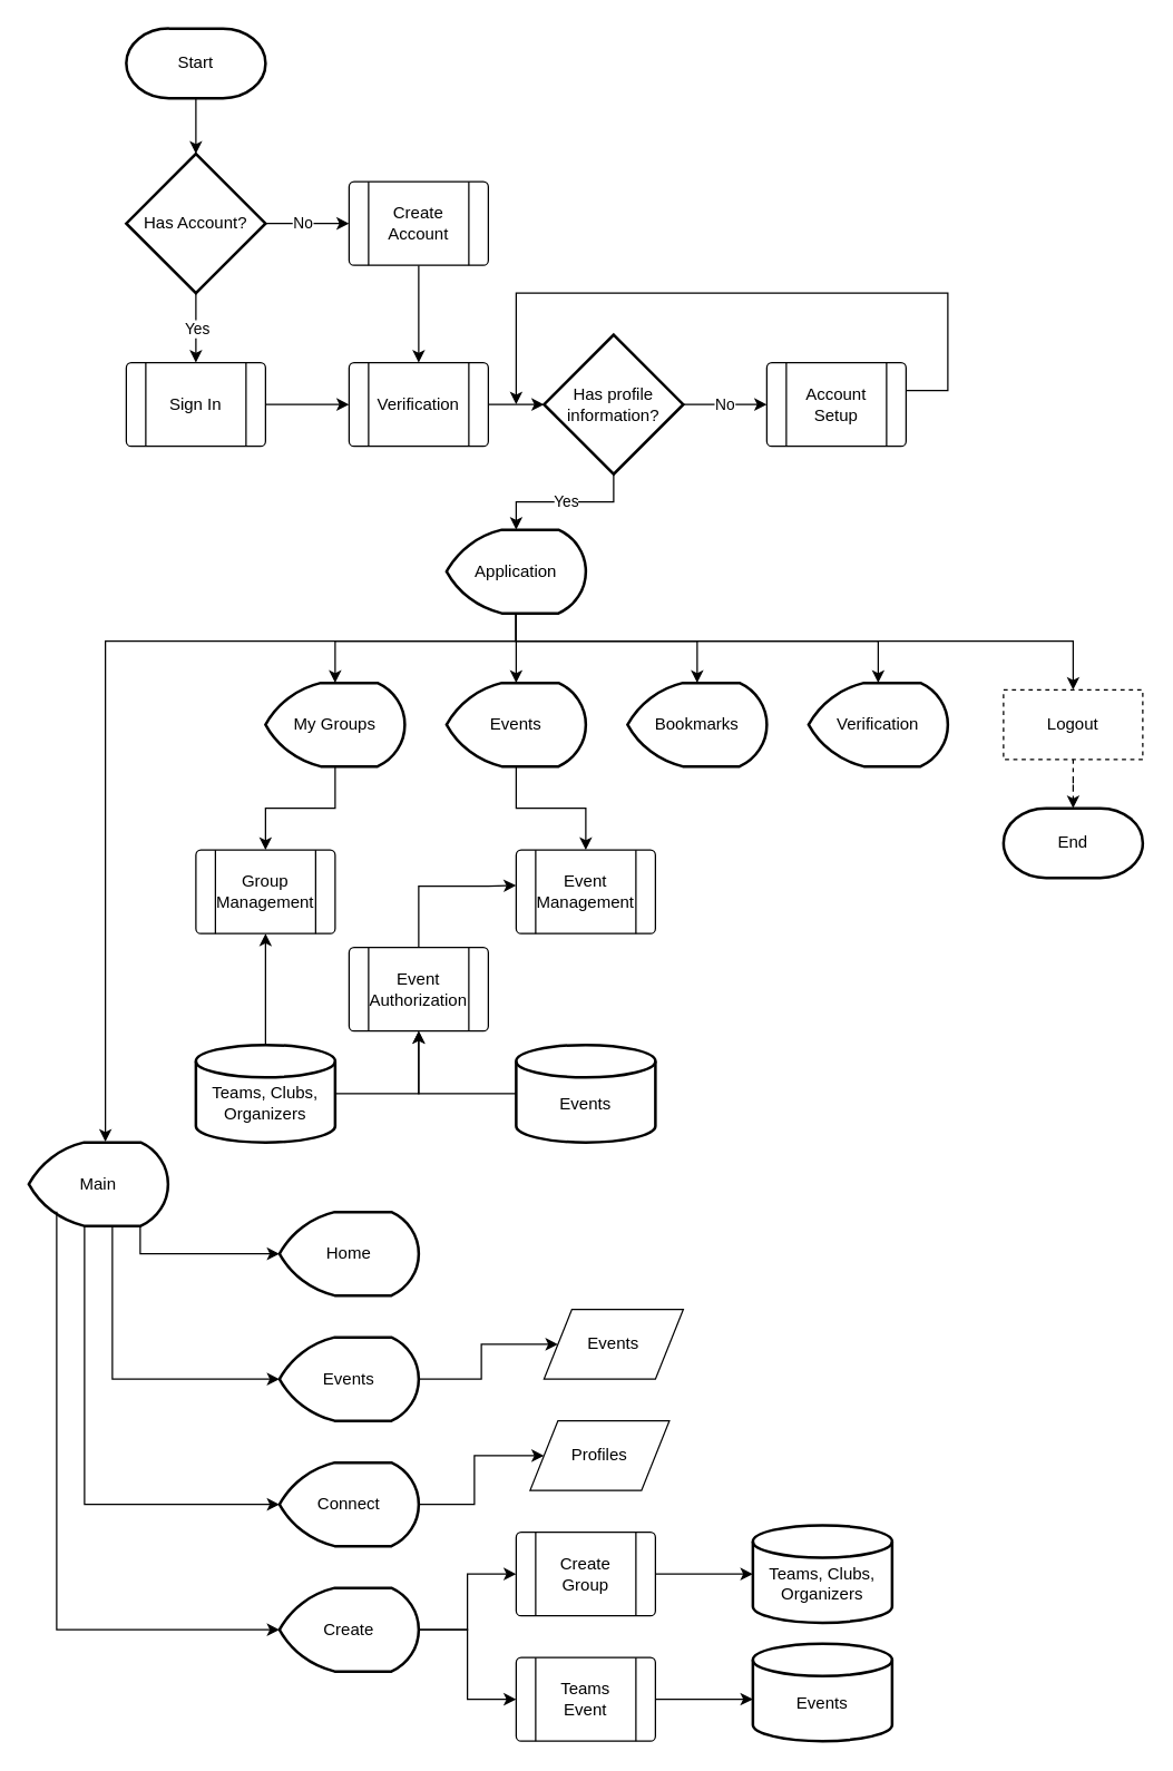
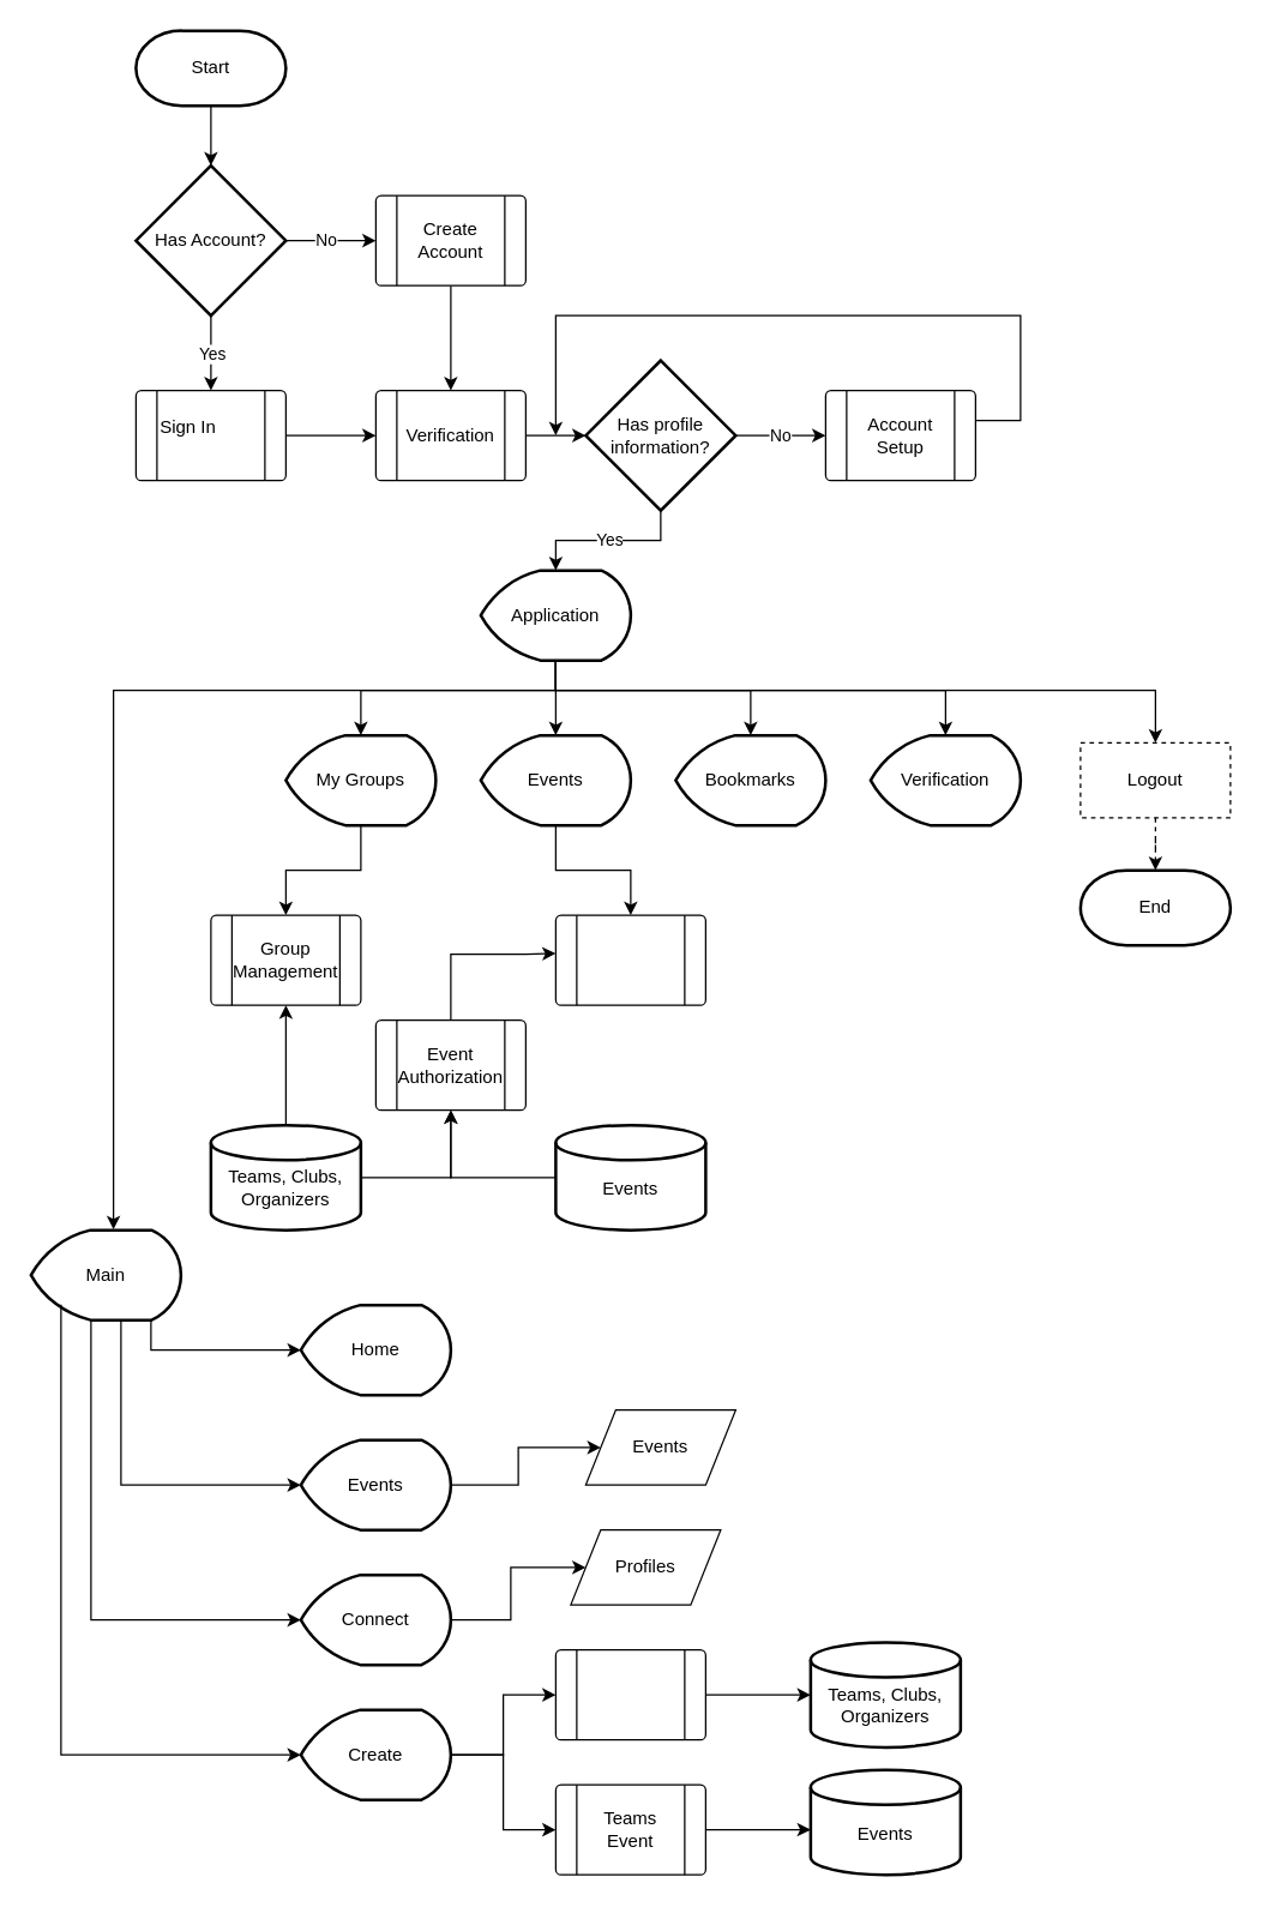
  <mxCell id="0" />
  <mxCell id="1" parent="0" />
  <mxCell id="2" value="Start" style="strokeWidth=2;html=1;shape=mxgraph.flowchart.terminator;whiteSpace=wrap;" vertex="1" parent="1"><mxGeometry x="90" y="20" width="100" height="50" as="geometry" /></mxCell>
  <mxCell id="3" style="edgeStyle=orthogonalEdgeStyle;rounded=0;orthogonalLoop=1;jettySize=auto;html=1;entryX=0.5;entryY=0;entryDx=0;entryDy=0;" edge="1" parent="1" source="7" target="10"><mxGeometry relative="1" as="geometry" /></mxCell>
  <mxCell id="4" value="Yes" style="edgeLabel;html=1;align=center;verticalAlign=middle;resizable=0;points=[];" vertex="1" connectable="0" parent="3"><mxGeometry x="-0.009" relative="1" as="geometry"><mxPoint as="offset" /></mxGeometry></mxCell>
  <mxCell id="5" style="edgeStyle=orthogonalEdgeStyle;rounded=0;orthogonalLoop=1;jettySize=auto;html=1;entryX=0;entryY=0.5;entryDx=0;entryDy=0;" edge="1" parent="1" source="7" target="12"><mxGeometry relative="1" as="geometry" /></mxCell>
  <mxCell id="6" value="No" style="edgeLabel;html=1;align=center;verticalAlign=middle;resizable=0;points=[];" vertex="1" connectable="0" parent="5"><mxGeometry x="-0.141" y="1" relative="1" as="geometry"><mxPoint as="offset" /></mxGeometry></mxCell>
  <mxCell id="7" value="Has Account?" style="strokeWidth=2;html=1;shape=mxgraph.flowchart.decision;whiteSpace=wrap;" vertex="1" parent="1"><mxGeometry x="90" y="110" width="100" height="100" as="geometry" /></mxCell>
  <mxCell id="8" style="edgeStyle=orthogonalEdgeStyle;rounded=0;orthogonalLoop=1;jettySize=auto;html=1;entryX=0.5;entryY=0;entryDx=0;entryDy=0;entryPerimeter=0;" edge="1" parent="1" source="2" target="7"><mxGeometry relative="1" as="geometry" /></mxCell>
  <mxCell id="9" style="edgeStyle=orthogonalEdgeStyle;rounded=0;orthogonalLoop=1;jettySize=auto;html=1;" edge="1" parent="1" source="10" target="14"><mxGeometry relative="1" as="geometry" /></mxCell>
  <mxCell id="10" value="" style="verticalLabelPosition=bottom;verticalAlign=top;html=1;shape=process;whiteSpace=wrap;rounded=1;size=0.14;arcSize=6;" vertex="1" parent="1"><mxGeometry x="90" y="260" width="100" height="60" as="geometry" /></mxCell>
  <mxCell id="11" style="edgeStyle=orthogonalEdgeStyle;rounded=0;orthogonalLoop=1;jettySize=auto;html=1;" edge="1" parent="1" source="12" target="14"><mxGeometry relative="1" as="geometry" /></mxCell>
  <mxCell id="12" value="" style="verticalLabelPosition=bottom;verticalAlign=top;html=1;shape=process;whiteSpace=wrap;rounded=1;size=0.14;arcSize=6;" vertex="1" parent="1"><mxGeometry x="250" y="130" width="100" height="60" as="geometry" /></mxCell>
  <mxCell id="13" style="edgeStyle=orthogonalEdgeStyle;rounded=0;orthogonalLoop=1;jettySize=auto;html=1;" edge="1" parent="1" source="14" target="19"><mxGeometry relative="1" as="geometry" /></mxCell>
  <mxCell id="14" value="" style="verticalLabelPosition=bottom;verticalAlign=top;html=1;shape=process;whiteSpace=wrap;rounded=1;size=0.14;arcSize=6;" vertex="1" parent="1"><mxGeometry x="250" y="260" width="100" height="60" as="geometry" /></mxCell>
  <mxCell id="15" value="Create Account" style="text;html=1;align=center;verticalAlign=middle;whiteSpace=wrap;rounded=0;" vertex="1" parent="1"><mxGeometry x="270" y="145" width="60" height="30" as="geometry" /></mxCell>
  <mxCell id="16" value="Verification" style="text;html=1;align=center;verticalAlign=middle;whiteSpace=wrap;rounded=0;" vertex="1" parent="1"><mxGeometry x="270" y="275" width="60" height="30" as="geometry" /></mxCell>
- <mxCell id="17" value="Sign In" style="text;html=1;align=center;verticalAlign=middle;whiteSpace=wrap;rounded=0;" vertex="1" parent="1"><mxGeometry x="110" y="275" width="60" height="30" as="geometry" /></mxCell>
+ <mxCell id="17" value="Sign In" style="text;html=1;align=center;verticalAlign=middle;whiteSpace=wrap;rounded=0;" vertex="1" parent="1"><mxGeometry x="95" y="270" width="60" height="30" as="geometry" /></mxCell>
  <mxCell id="18" value="No" style="edgeStyle=orthogonalEdgeStyle;rounded=0;orthogonalLoop=1;jettySize=auto;html=1;" edge="1" parent="1" source="19" target="20"><mxGeometry relative="1" as="geometry" /></mxCell>
  <mxCell id="19" value="Has profile information?" style="strokeWidth=2;html=1;shape=mxgraph.flowchart.decision;whiteSpace=wrap;" vertex="1" parent="1"><mxGeometry x="390" y="240" width="100" height="100" as="geometry" /></mxCell>
  <mxCell id="20" value="" style="verticalLabelPosition=bottom;verticalAlign=top;html=1;shape=process;whiteSpace=wrap;rounded=1;size=0.14;arcSize=6;" vertex="1" parent="1"><mxGeometry x="550" y="260" width="100" height="60" as="geometry" /></mxCell>
  <mxCell id="21" value="Account Setup" style="text;html=1;align=center;verticalAlign=middle;whiteSpace=wrap;rounded=0;" vertex="1" parent="1"><mxGeometry x="570" y="275" width="60" height="30" as="geometry" /></mxCell>
  <mxCell id="22" style="edgeStyle=orthogonalEdgeStyle;rounded=0;orthogonalLoop=1;jettySize=auto;html=1;entryX=0.5;entryY=0;entryDx=0;entryDy=0;" edge="1" parent="1" source="25" target="34"><mxGeometry relative="1" as="geometry"><Array as="points"><mxPoint x="370" y="460" /><mxPoint x="770" y="460" /></Array></mxGeometry></mxCell>
  <mxCell id="23" style="edgeStyle=orthogonalEdgeStyle;rounded=0;orthogonalLoop=1;jettySize=auto;html=1;" edge="1" parent="1" source="25" target="29"><mxGeometry relative="1" as="geometry"><Array as="points"><mxPoint x="370" y="460" /><mxPoint x="240" y="460" /></Array></mxGeometry></mxCell>
  <mxCell id="24" style="edgeStyle=orthogonalEdgeStyle;rounded=0;orthogonalLoop=1;jettySize=auto;html=1;" edge="1" parent="1" source="25" target="31"><mxGeometry relative="1" as="geometry" /></mxCell>
  <mxCell id="25" value="Application" style="strokeWidth=2;html=1;shape=mxgraph.flowchart.display;whiteSpace=wrap;" vertex="1" parent="1"><mxGeometry x="320" y="380" width="100" height="60" as="geometry" /></mxCell>
  <mxCell id="26" style="edgeStyle=orthogonalEdgeStyle;rounded=0;orthogonalLoop=1;jettySize=auto;html=1;" edge="1" parent="1"><mxGeometry relative="1" as="geometry"><mxPoint x="650" y="280" as="sourcePoint" /><mxPoint x="370" y="290" as="targetPoint" /><Array as="points"><mxPoint x="680" y="280" /><mxPoint x="680" y="210" /><mxPoint x="370" y="210" /></Array></mxGeometry></mxCell>
  <mxCell id="27" value="Main" style="strokeWidth=2;html=1;shape=mxgraph.flowchart.display;whiteSpace=wrap;" vertex="1" parent="1"><mxGeometry x="20" y="820" width="100" height="60" as="geometry" /></mxCell>
  <mxCell id="28" style="edgeStyle=orthogonalEdgeStyle;rounded=0;orthogonalLoop=1;jettySize=auto;html=1;entryX=0.5;entryY=0;entryDx=0;entryDy=0;" edge="1" parent="1" source="29" target="42"><mxGeometry relative="1" as="geometry" /></mxCell>
  <mxCell id="29" value="My Groups" style="strokeWidth=2;html=1;shape=mxgraph.flowchart.display;whiteSpace=wrap;" vertex="1" parent="1"><mxGeometry x="190" y="490" width="100" height="60" as="geometry" /></mxCell>
  <mxCell id="30" style="edgeStyle=orthogonalEdgeStyle;rounded=0;orthogonalLoop=1;jettySize=auto;html=1;entryX=0.5;entryY=0;entryDx=0;entryDy=0;" edge="1" parent="1" source="31" target="44"><mxGeometry relative="1" as="geometry" /></mxCell>
  <mxCell id="31" value="Events" style="strokeWidth=2;html=1;shape=mxgraph.flowchart.display;whiteSpace=wrap;" vertex="1" parent="1"><mxGeometry x="320" y="490" width="100" height="60" as="geometry" /></mxCell>
  <mxCell id="32" value="Verification" style="strokeWidth=2;html=1;shape=mxgraph.flowchart.display;whiteSpace=wrap;" vertex="1" parent="1"><mxGeometry x="580" y="490" width="100" height="60" as="geometry" /></mxCell>
  <mxCell id="33" value="Bookmarks" style="strokeWidth=2;html=1;shape=mxgraph.flowchart.display;whiteSpace=wrap;" vertex="1" parent="1"><mxGeometry x="450" y="490" width="100" height="60" as="geometry" /></mxCell>
  <mxCell id="34" value="Logout" style="html=1;dashed=1;whiteSpace=wrap;" vertex="1" parent="1"><mxGeometry x="720" y="495" width="100" height="50" as="geometry" /></mxCell>
  <mxCell id="35" value="End" style="strokeWidth=2;html=1;shape=mxgraph.flowchart.terminator;whiteSpace=wrap;" vertex="1" parent="1"><mxGeometry x="720" y="580" width="100" height="50" as="geometry" /></mxCell>
  <mxCell id="36" style="edgeStyle=orthogonalEdgeStyle;rounded=0;orthogonalLoop=1;jettySize=auto;html=1;entryX=0.5;entryY=0;entryDx=0;entryDy=0;entryPerimeter=0;dashed=1;" edge="1" parent="1" source="34" target="35"><mxGeometry relative="1" as="geometry" /></mxCell>
  <mxCell id="37" style="edgeStyle=orthogonalEdgeStyle;rounded=0;orthogonalLoop=1;jettySize=auto;html=1;entryX=0.5;entryY=0;entryDx=0;entryDy=0;entryPerimeter=0;" edge="1" parent="1" source="19" target="25"><mxGeometry relative="1" as="geometry" /></mxCell>
  <mxCell id="38" value="Yes" style="edgeLabel;html=1;align=center;verticalAlign=middle;resizable=0;points=[];" vertex="1" connectable="0" parent="37"><mxGeometry x="-0.006" y="-1" relative="1" as="geometry"><mxPoint as="offset" /></mxGeometry></mxCell>
  <mxCell id="39" style="edgeStyle=orthogonalEdgeStyle;rounded=0;orthogonalLoop=1;jettySize=auto;html=1;entryX=0.55;entryY=-0.008;entryDx=0;entryDy=0;entryPerimeter=0;" edge="1" parent="1" source="25" target="27"><mxGeometry relative="1" as="geometry"><Array as="points"><mxPoint x="370" y="460" /><mxPoint x="75" y="460" /></Array></mxGeometry></mxCell>
  <mxCell id="40" style="edgeStyle=orthogonalEdgeStyle;rounded=0;orthogonalLoop=1;jettySize=auto;html=1;entryX=0.5;entryY=0;entryDx=0;entryDy=0;entryPerimeter=0;" edge="1" parent="1" source="25" target="33"><mxGeometry relative="1" as="geometry"><Array as="points"><mxPoint x="370" y="460" /><mxPoint x="500" y="460" /></Array></mxGeometry></mxCell>
  <mxCell id="41" style="edgeStyle=orthogonalEdgeStyle;rounded=0;orthogonalLoop=1;jettySize=auto;html=1;entryX=0.5;entryY=0;entryDx=0;entryDy=0;entryPerimeter=0;" edge="1" parent="1" source="25" target="32"><mxGeometry relative="1" as="geometry"><Array as="points"><mxPoint x="370" y="460" /><mxPoint x="630" y="460" /></Array></mxGeometry></mxCell>
  <mxCell id="42" value="" style="verticalLabelPosition=bottom;verticalAlign=top;html=1;shape=process;whiteSpace=wrap;rounded=1;size=0.14;arcSize=6;" vertex="1" parent="1"><mxGeometry x="140" y="610" width="100" height="60" as="geometry" /></mxCell>
  <mxCell id="43" value="Group Management" style="text;html=1;align=center;verticalAlign=middle;whiteSpace=wrap;rounded=0;" vertex="1" parent="1"><mxGeometry x="160" y="625" width="60" height="30" as="geometry" /></mxCell>
  <mxCell id="44" value="" style="verticalLabelPosition=bottom;verticalAlign=top;html=1;shape=process;whiteSpace=wrap;rounded=1;size=0.14;arcSize=6;" vertex="1" parent="1"><mxGeometry x="370" y="610" width="100" height="60" as="geometry" /></mxCell>
- <mxCell id="45" value="Event Management" style="text;html=1;align=center;verticalAlign=middle;whiteSpace=wrap;rounded=0;" vertex="1" parent="1"><mxGeometry x="390" y="625" width="60" height="30" as="geometry" /></mxCell>
  <mxCell id="46" style="edgeStyle=orthogonalEdgeStyle;rounded=0;orthogonalLoop=1;jettySize=auto;html=1;entryX=0.5;entryY=1;entryDx=0;entryDy=0;" edge="1" parent="1" source="48" target="42"><mxGeometry relative="1" as="geometry" /></mxCell>
  <mxCell id="47" style="edgeStyle=orthogonalEdgeStyle;rounded=0;orthogonalLoop=1;jettySize=auto;html=1;entryX=0.5;entryY=1;entryDx=0;entryDy=0;" edge="1" parent="1" source="48" target="52"><mxGeometry relative="1" as="geometry" /></mxCell>
  <mxCell id="48" value="&lt;div&gt;&lt;br&gt;&lt;/div&gt;Teams, Clubs, Organizers" style="strokeWidth=2;html=1;shape=mxgraph.flowchart.database;whiteSpace=wrap;" vertex="1" parent="1"><mxGeometry x="140" y="750" width="100" height="70" as="geometry" /></mxCell>
  <mxCell id="49" style="edgeStyle=orthogonalEdgeStyle;rounded=0;orthogonalLoop=1;jettySize=auto;html=1;entryX=0.5;entryY=1;entryDx=0;entryDy=0;" edge="1" parent="1" source="50" target="52"><mxGeometry relative="1" as="geometry" /></mxCell>
  <mxCell id="50" value="&lt;div&gt;&lt;br&gt;&lt;/div&gt;&lt;div&gt;Events&lt;/div&gt;" style="strokeWidth=2;html=1;shape=mxgraph.flowchart.database;whiteSpace=wrap;" vertex="1" parent="1"><mxGeometry x="370" y="750" width="100" height="70" as="geometry" /></mxCell>
  <mxCell id="51" style="edgeStyle=orthogonalEdgeStyle;rounded=0;orthogonalLoop=1;jettySize=auto;html=1;entryX=0;entryY=0.425;entryDx=0;entryDy=0;entryPerimeter=0;" edge="1" parent="1" source="52" target="44"><mxGeometry relative="1" as="geometry"><mxPoint x="300" y="610" as="targetPoint" /><Array as="points"><mxPoint x="300" y="636" /><mxPoint x="350" y="636" /></Array></mxGeometry></mxCell>
  <mxCell id="52" value="" style="verticalLabelPosition=bottom;verticalAlign=top;html=1;shape=process;whiteSpace=wrap;rounded=1;size=0.14;arcSize=6;" vertex="1" parent="1"><mxGeometry x="250" y="680" width="100" height="60" as="geometry" /></mxCell>
  <mxCell id="53" value="Event Authorization" style="text;html=1;align=center;verticalAlign=middle;whiteSpace=wrap;rounded=0;" vertex="1" parent="1"><mxGeometry x="270" y="695" width="60" height="30" as="geometry" /></mxCell>
  <mxCell id="54" value="Home" style="strokeWidth=2;html=1;shape=mxgraph.flowchart.display;whiteSpace=wrap;" vertex="1" parent="1"><mxGeometry x="200" y="870" width="100" height="60" as="geometry" /></mxCell>
  <mxCell id="55" style="edgeStyle=orthogonalEdgeStyle;rounded=0;orthogonalLoop=1;jettySize=auto;html=1;entryX=0;entryY=0.5;entryDx=0;entryDy=0;" edge="1" parent="1" source="56" target="75"><mxGeometry relative="1" as="geometry" /></mxCell>
  <mxCell id="56" value="Events" style="strokeWidth=2;html=1;shape=mxgraph.flowchart.display;whiteSpace=wrap;" vertex="1" parent="1"><mxGeometry x="200" y="960" width="100" height="60" as="geometry" /></mxCell>
  <mxCell id="57" style="edgeStyle=orthogonalEdgeStyle;rounded=0;orthogonalLoop=1;jettySize=auto;html=1;" edge="1" parent="1" source="58" target="74"><mxGeometry relative="1" as="geometry" /></mxCell>
  <mxCell id="58" value="Connect" style="strokeWidth=2;html=1;shape=mxgraph.flowchart.display;whiteSpace=wrap;" vertex="1" parent="1"><mxGeometry x="200" y="1050" width="100" height="60" as="geometry" /></mxCell>
  <mxCell id="59" style="edgeStyle=orthogonalEdgeStyle;rounded=0;orthogonalLoop=1;jettySize=auto;html=1;" edge="1" parent="1" source="61" target="66"><mxGeometry relative="1" as="geometry" /></mxCell>
  <mxCell id="60" style="edgeStyle=orthogonalEdgeStyle;rounded=0;orthogonalLoop=1;jettySize=auto;html=1;entryX=0;entryY=0.5;entryDx=0;entryDy=0;" edge="1" parent="1" source="61" target="67"><mxGeometry relative="1" as="geometry" /></mxCell>
  <mxCell id="61" value="Create" style="strokeWidth=2;html=1;shape=mxgraph.flowchart.display;whiteSpace=wrap;" vertex="1" parent="1"><mxGeometry x="200" y="1140" width="100" height="60" as="geometry" /></mxCell>
  <mxCell id="62" style="edgeStyle=orthogonalEdgeStyle;rounded=0;orthogonalLoop=1;jettySize=auto;html=1;entryX=0;entryY=0.5;entryDx=0;entryDy=0;entryPerimeter=0;" edge="1" parent="1" source="27" target="54"><mxGeometry relative="1" as="geometry"><Array as="points"><mxPoint x="100" y="900" /></Array></mxGeometry></mxCell>
  <mxCell id="63" style="edgeStyle=orthogonalEdgeStyle;rounded=0;orthogonalLoop=1;jettySize=auto;html=1;" edge="1" parent="1"><mxGeometry relative="1" as="geometry"><mxPoint x="80" y="880" as="sourcePoint" /><mxPoint x="200" y="990" as="targetPoint" /><Array as="points"><mxPoint x="80" y="990" /></Array></mxGeometry></mxCell>
  <mxCell id="64" style="edgeStyle=orthogonalEdgeStyle;rounded=0;orthogonalLoop=1;jettySize=auto;html=1;entryX=0;entryY=0.5;entryDx=0;entryDy=0;entryPerimeter=0;" edge="1" parent="1" source="27" target="58"><mxGeometry relative="1" as="geometry"><Array as="points"><mxPoint x="60" y="1080" /></Array></mxGeometry></mxCell>
  <mxCell id="65" style="edgeStyle=orthogonalEdgeStyle;rounded=0;orthogonalLoop=1;jettySize=auto;html=1;entryX=0;entryY=0.5;entryDx=0;entryDy=0;entryPerimeter=0;exitX=0.176;exitY=0.839;exitDx=0;exitDy=0;exitPerimeter=0;" edge="1" parent="1" source="27" target="61"><mxGeometry relative="1" as="geometry"><Array as="points"><mxPoint x="40" y="870" /><mxPoint x="40" y="1170" /></Array></mxGeometry></mxCell>
  <mxCell id="66" value="" style="verticalLabelPosition=bottom;verticalAlign=top;html=1;shape=process;whiteSpace=wrap;rounded=1;size=0.14;arcSize=6;" vertex="1" parent="1"><mxGeometry x="370" y="1100" width="100" height="60" as="geometry" /></mxCell>
  <mxCell id="67" value="" style="verticalLabelPosition=bottom;verticalAlign=top;html=1;shape=process;whiteSpace=wrap;rounded=1;size=0.14;arcSize=6;" vertex="1" parent="1"><mxGeometry x="370" y="1190" width="100" height="60" as="geometry" /></mxCell>
- <mxCell id="68" value="Create Group" style="text;html=1;align=center;verticalAlign=middle;whiteSpace=wrap;rounded=0;" vertex="1" parent="1"><mxGeometry x="390" y="1115" width="60" height="30" as="geometry" /></mxCell>
  <mxCell id="69" value="Teams Event" style="text;html=1;align=center;verticalAlign=middle;whiteSpace=wrap;rounded=0;" vertex="1" parent="1"><mxGeometry x="390" y="1205" width="60" height="30" as="geometry" /></mxCell>
  <mxCell id="70" value="&lt;div&gt;&lt;br&gt;&lt;/div&gt;Teams, Clubs, Organizers" style="strokeWidth=2;html=1;shape=mxgraph.flowchart.database;whiteSpace=wrap;" vertex="1" parent="1"><mxGeometry x="540" y="1095" width="100" height="70" as="geometry" /></mxCell>
  <mxCell id="71" style="edgeStyle=orthogonalEdgeStyle;rounded=0;orthogonalLoop=1;jettySize=auto;html=1;entryX=0;entryY=0.5;entryDx=0;entryDy=0;entryPerimeter=0;" edge="1" parent="1" source="66" target="70"><mxGeometry relative="1" as="geometry" /></mxCell>
  <mxCell id="72" value="&lt;div&gt;&lt;br&gt;&lt;/div&gt;&lt;div&gt;Events&lt;/div&gt;" style="strokeWidth=2;html=1;shape=mxgraph.flowchart.database;whiteSpace=wrap;" vertex="1" parent="1"><mxGeometry x="540" y="1180" width="100" height="70" as="geometry" /></mxCell>
  <mxCell id="73" style="edgeStyle=orthogonalEdgeStyle;rounded=0;orthogonalLoop=1;jettySize=auto;html=1;entryX=0;entryY=0.571;entryDx=0;entryDy=0;entryPerimeter=0;" edge="1" parent="1" source="67" target="72"><mxGeometry relative="1" as="geometry" /></mxCell>
  <mxCell id="74" value="Profiles" style="shape=parallelogram;perimeter=parallelogramPerimeter;whiteSpace=wrap;html=1;dashed=0;" vertex="1" parent="1"><mxGeometry x="380" y="1020" width="100" height="50" as="geometry" /></mxCell>
  <mxCell id="75" value="Events" style="shape=parallelogram;perimeter=parallelogramPerimeter;whiteSpace=wrap;html=1;dashed=0;" vertex="1" parent="1"><mxGeometry x="390" y="940" width="100" height="50" as="geometry" /></mxCell>
